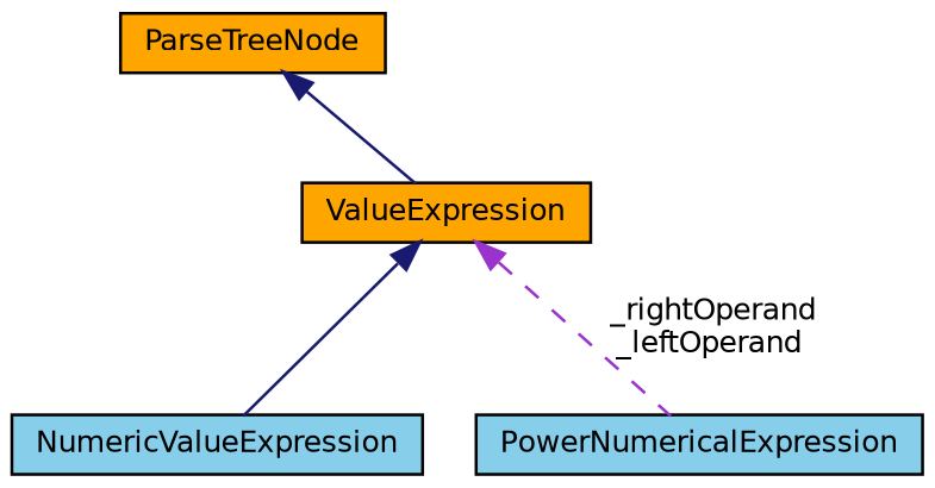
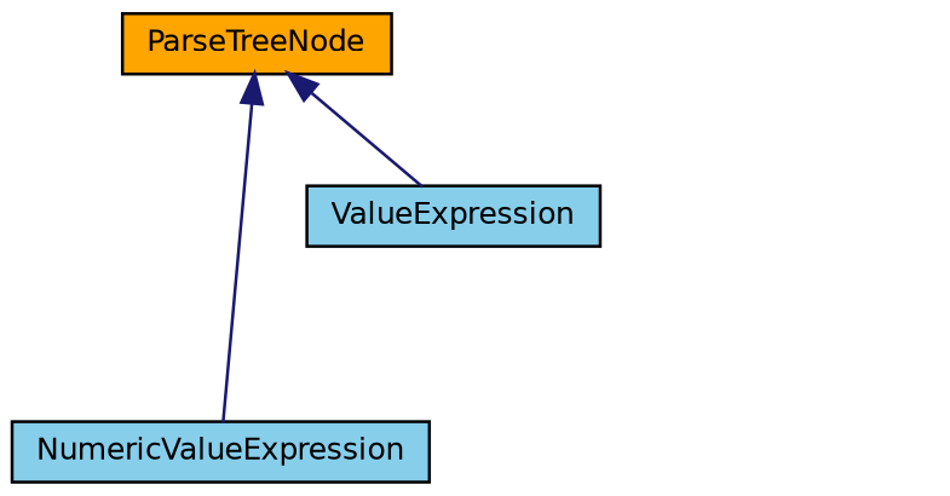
  digraph {
    node [color=black fillcolor=skyblue fontname=Helvetica fontsize=10 shape=record style=filled]
    edge [color=midnightblue dir=back fontname=Helvetica fontsize=10 labelfontname=Helvetica labelfontsize=10 style=solid]
-   n1 [fontcolor=black height=0.2 label=PowerNumericalExpression width=0.4]
    n2 [height=0.2 label=NumericValueExpression width=0.4]
-   n3 [fillcolor=orange height=0.2 label=ValueExpression width=0.4]
+   n3 [height=0.2 label=ValueExpression width=0.4]
    n4 [fillcolor=orange height=0.2 label=ParseTreeNode width=0.4]
-   n3 -> n1 [color=darkorchid3 label=" _rightOperand\n_leftOperand" style=dashed]
-   n3 -> n2
+   n4 -> n2
    n4 -> n3
  }
